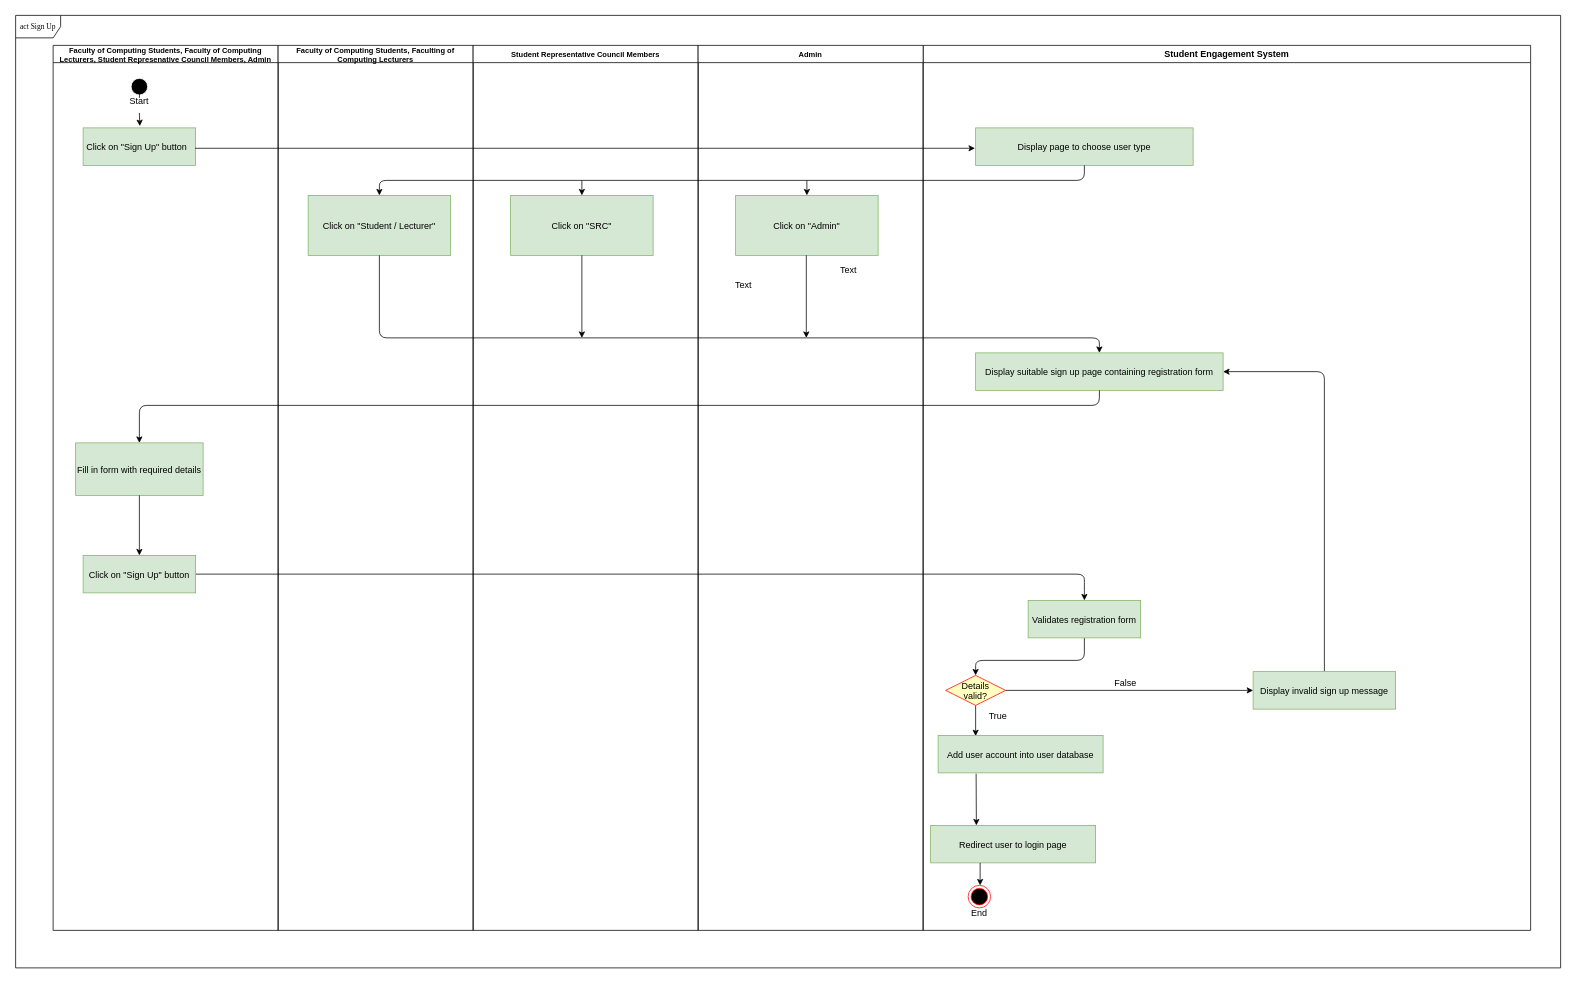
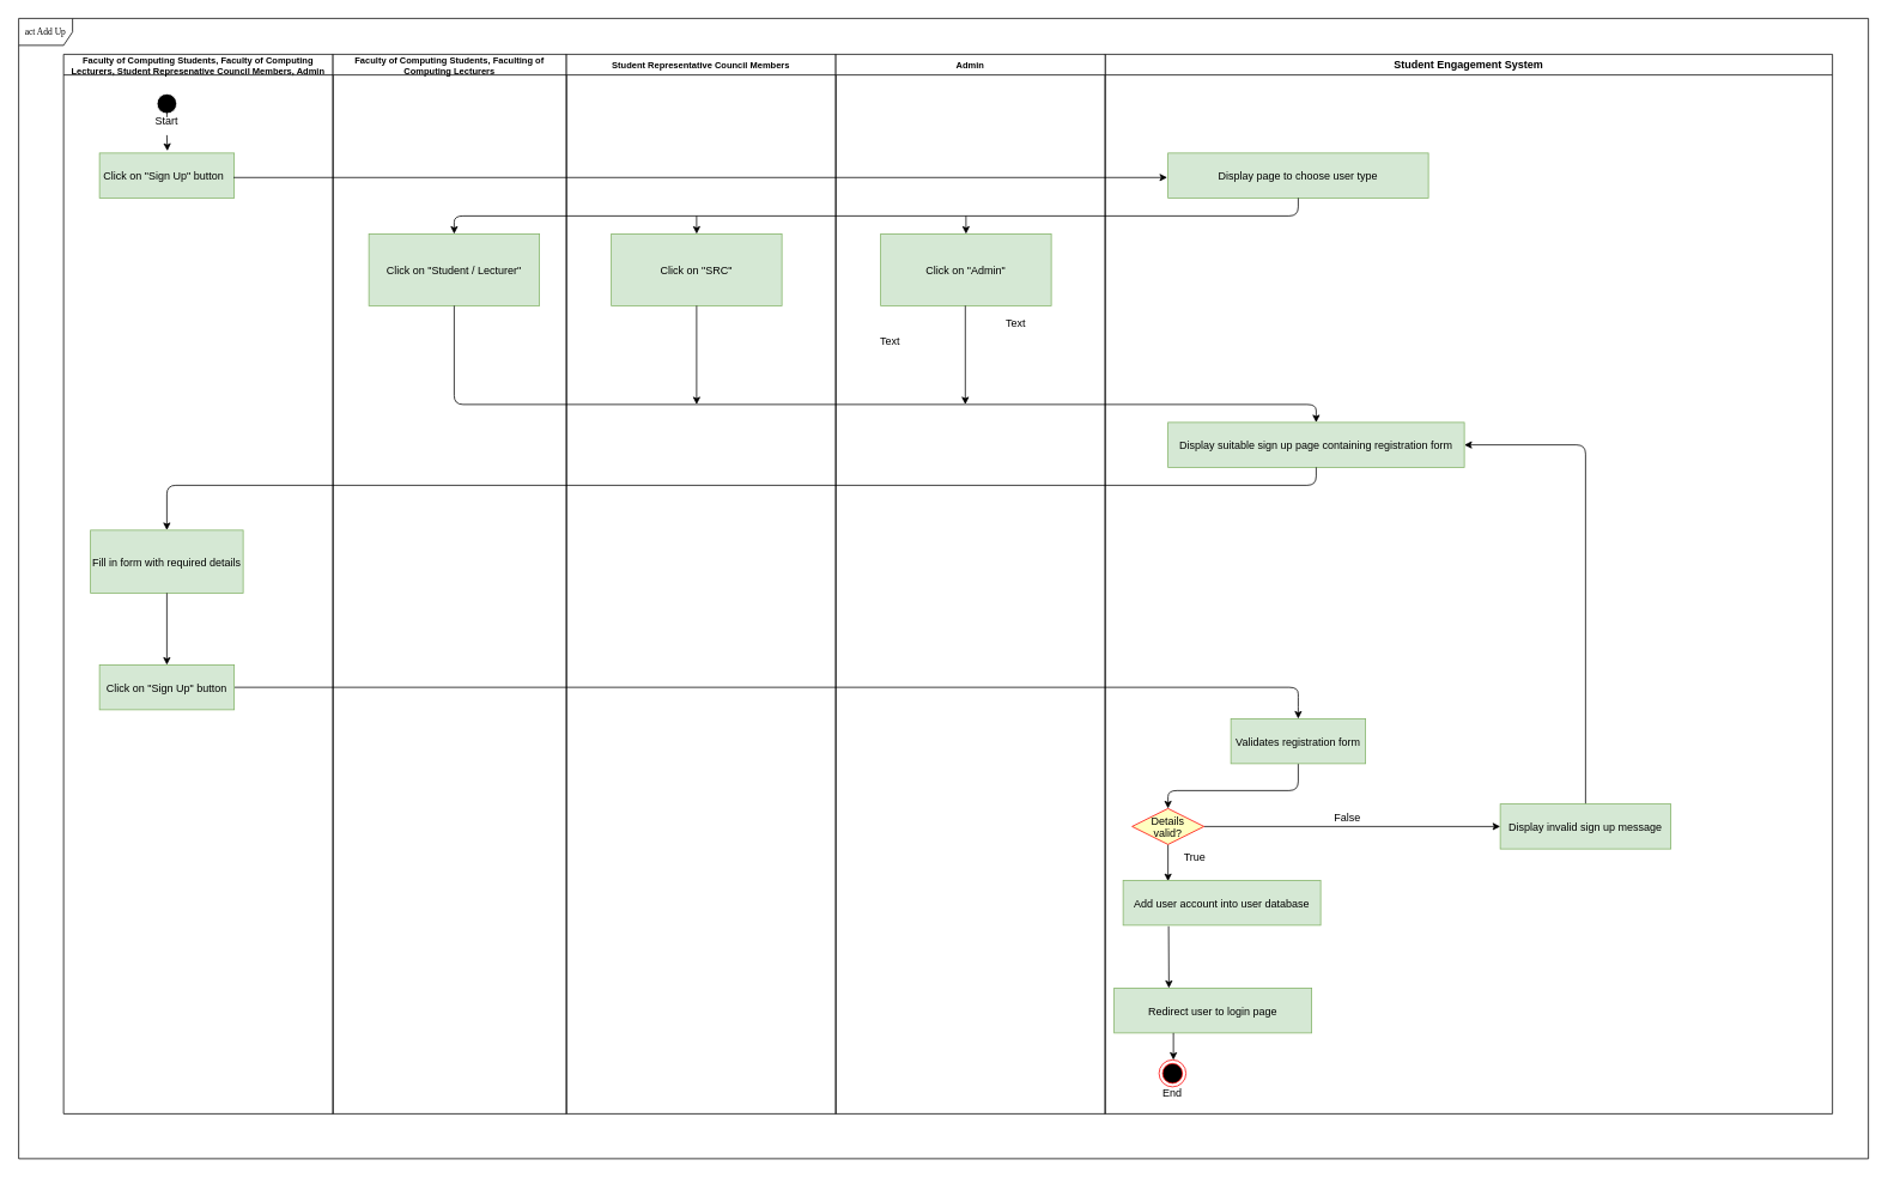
  <mxCell id="0" />
  <mxCell id="1" parent="0" />
  <mxCell id="2" value="Faculty of Computing Students, Faculty of Computing Lecturers, Student Represenative Council Members, Admin" style="swimlane;whiteSpace=wrap;fontSize=10;" parent="1" vertex="1"><mxGeometry x="70" y="60" width="300" height="1180" as="geometry" /></mxCell>
  <mxCell id="3" style="edgeStyle=none;html=1;exitX=0.5;exitY=1;exitDx=0;exitDy=0;entryX=0.504;entryY=-0.048;entryDx=0;entryDy=0;entryPerimeter=0;startArrow=none;" parent="2" source="8" target="5" edge="1"><mxGeometry relative="1" as="geometry" /></mxCell>
  <mxCell id="4" value="" style="ellipse;shape=startState;fillColor=#000000;strokeColor=#FFFFFF;" parent="2" vertex="1"><mxGeometry x="100" y="40" width="30" height="30" as="geometry" /></mxCell>
  <mxCell id="5" value="Click on &quot;Sign Up&quot; button  " style="fillColor=#d5e8d4;strokeColor=#82b366;" parent="2" vertex="1"><mxGeometry x="40" y="110" width="150" height="50" as="geometry" /></mxCell>
  <mxCell id="6" value="Fill in form with required details" style="fillColor=#d5e8d4;strokeColor=#82b366;" parent="2" vertex="1"><mxGeometry x="30" y="530" width="170" height="70" as="geometry" /></mxCell>
  <mxCell id="7" value="" style="edgeStyle=none;html=1;exitX=0.5;exitY=1;exitDx=0;exitDy=0;entryX=0.504;entryY=-0.048;entryDx=0;entryDy=0;entryPerimeter=0;endArrow=none;" parent="2" source="4" target="8" edge="1"><mxGeometry relative="1" as="geometry"><mxPoint x="135" y="2440" as="sourcePoint" /><mxPoint x="135.6" y="2477.6" as="targetPoint" /></mxGeometry></mxCell>
  <mxCell id="8" value="Start" style="text;strokeColor=none;align=center;fillColor=none;html=1;verticalAlign=middle;whiteSpace=wrap;rounded=0;" parent="2" vertex="1"><mxGeometry x="85" y="60" width="60" height="30" as="geometry" /></mxCell>
  <mxCell id="9" value="Student Engagement System" style="swimlane;whiteSpace=wrap;startSize=23;" parent="1" vertex="1"><mxGeometry x="1230" y="60" width="810" height="1180" as="geometry" /></mxCell>
  <mxCell id="10" value="Display page to choose user type" style="fillColor=#d5e8d4;strokeColor=#82b366;" parent="9" vertex="1"><mxGeometry x="70" y="110" width="290" height="50" as="geometry" /></mxCell>
  <mxCell id="11" style="edgeStyle=none;html=1;exitX=0.5;exitY=1;exitDx=0;exitDy=0;entryX=0.5;entryY=0;entryDx=0;entryDy=0;" parent="9" source="12" target="18" edge="1"><mxGeometry relative="1" as="geometry"><Array as="points"><mxPoint x="215" y="820" /><mxPoint x="70" y="820" /></Array></mxGeometry></mxCell>
  <mxCell id="12" value="Validates registration form" style="fillColor=#d5e8d4;strokeColor=#82b366;" parent="9" vertex="1"><mxGeometry x="140" y="740" width="150" height="50" as="geometry" /></mxCell>
  <mxCell id="13" style="edgeStyle=none;html=1;exitX=0.5;exitY=0;exitDx=0;exitDy=0;entryX=1;entryY=0.5;entryDx=0;entryDy=0;" parent="9" source="14" target="15" edge="1"><mxGeometry relative="1" as="geometry"><Array as="points"><mxPoint x="535" y="435" /></Array></mxGeometry></mxCell>
  <mxCell id="14" value="Display invalid sign up message" style="fillColor=#d5e8d4;strokeColor=#82b366;" parent="9" vertex="1"><mxGeometry x="440" y="835" width="190" height="50" as="geometry" /></mxCell>
  <mxCell id="15" value="Display suitable sign up page containing registration form" style="fillColor=#d5e8d4;strokeColor=#82b366;" parent="9" vertex="1"><mxGeometry x="70" y="410" width="330" height="50" as="geometry" /></mxCell>
  <mxCell id="16" style="edgeStyle=none;html=1;exitX=0.5;exitY=1;exitDx=0;exitDy=0;" parent="9" source="18" edge="1"><mxGeometry relative="1" as="geometry"><mxPoint x="70" y="891" as="sourcePoint" /><mxPoint x="70" y="921" as="targetPoint" /></mxGeometry></mxCell>
  <mxCell id="17" style="edgeStyle=none;html=1;exitX=1;exitY=0.5;exitDx=0;exitDy=0;entryX=0;entryY=0.5;entryDx=0;entryDy=0;" parent="9" source="18" target="14" edge="1"><mxGeometry relative="1" as="geometry" /></mxCell>
  <mxCell id="18" value="Details &#10;valid?" style="rhombus;fillColor=#ffffc0;strokeColor=#ff0000;" parent="9" vertex="1"><mxGeometry x="30" y="840" width="80" height="40" as="geometry" /></mxCell>
  <mxCell id="19" value="Add user account into user database" style="fillColor=#d5e8d4;strokeColor=#82b366;" parent="9" vertex="1"><mxGeometry x="20" y="920" width="220" height="50" as="geometry" /></mxCell>
  <mxCell id="20" value="False" style="text;strokeColor=none;align=center;fillColor=none;html=1;verticalAlign=middle;whiteSpace=wrap;rounded=0;" parent="9" vertex="1"><mxGeometry x="240" y="835" width="60" height="30" as="geometry" /></mxCell>
  <mxCell id="21" value="True" style="text;strokeColor=none;align=center;fillColor=none;html=1;verticalAlign=middle;whiteSpace=wrap;rounded=0;" parent="9" vertex="1"><mxGeometry x="70" y="880" width="60" height="30" as="geometry" /></mxCell>
  <mxCell id="22" style="edgeStyle=none;html=1;exitX=0.995;exitY=0.544;exitDx=0;exitDy=0;entryX=-0.003;entryY=0.544;entryDx=0;entryDy=0;entryPerimeter=0;exitPerimeter=0;" parent="1" source="5" target="10" edge="1"><mxGeometry relative="1" as="geometry"><mxPoint x="175" y="140" as="sourcePoint" /><mxPoint x="175.6" y="179.2" as="targetPoint" /></mxGeometry></mxCell>
  <mxCell id="23" value="Faculty of Computing Students, Faculting of Computing Lecturers" style="swimlane;whiteSpace=wrap;fontSize=10;startSize=23;" parent="1" vertex="1"><mxGeometry x="370" y="60" width="260" height="1180" as="geometry" /></mxCell>
  <mxCell id="24" value="Click on &quot;Student / Lecturer&quot;" style="fillColor=#d5e8d4;strokeColor=#82b366;" parent="23" vertex="1"><mxGeometry x="40" y="200" width="190" height="80" as="geometry" /></mxCell>
  <mxCell id="25" value="Text" style="text;html=1;align=center;verticalAlign=middle;resizable=0;points=[];autosize=1;strokeColor=none;fillColor=none;" parent="1" vertex="1"><mxGeometry x="1105" y="345" width="50" height="30" as="geometry" /></mxCell>
  <mxCell id="26" value="Text" style="text;html=1;align=center;verticalAlign=middle;resizable=0;points=[];autosize=1;strokeColor=none;fillColor=none;" parent="1" vertex="1"><mxGeometry x="965" y="365" width="50" height="30" as="geometry" /></mxCell>
  <mxCell id="27" value="Student Representative Council Members" style="swimlane;whiteSpace=wrap;fontSize=10;startSize=23;" parent="1" vertex="1"><mxGeometry x="630" y="60" width="300" height="1180" as="geometry" /></mxCell>
  <mxCell id="28" value="Click on &quot;SRC&quot;" style="fillColor=#d5e8d4;strokeColor=#82b366;" parent="27" vertex="1"><mxGeometry x="50" y="200" width="190" height="80" as="geometry" /></mxCell>
  <mxCell id="29" value="Admin" style="swimlane;whiteSpace=wrap;fontSize=10;startSize=23;" parent="1" vertex="1"><mxGeometry x="930" y="60" width="300" height="1180" as="geometry" /></mxCell>
  <mxCell id="30" value="Click on &quot;Admin&quot;" style="fillColor=#d5e8d4;strokeColor=#82b366;" parent="29" vertex="1"><mxGeometry x="50" y="200" width="190" height="80" as="geometry" /></mxCell>
  <mxCell id="31" value="" style="endArrow=classic;html=1;exitX=0.5;exitY=1;exitDx=0;exitDy=0;" parent="29" edge="1"><mxGeometry width="50" height="50" relative="1" as="geometry"><mxPoint x="144.23" y="280" as="sourcePoint" /><mxPoint x="144.23" y="390" as="targetPoint" /></mxGeometry></mxCell>
  <mxCell id="32" style="edgeStyle=none;html=1;exitX=0.5;exitY=1;exitDx=0;exitDy=0;entryX=0.5;entryY=0;entryDx=0;entryDy=0;" parent="1" source="10" target="24" edge="1"><mxGeometry relative="1" as="geometry"><Array as="points"><mxPoint x="1445" y="240" /><mxPoint x="505" y="240" /></Array></mxGeometry></mxCell>
  <mxCell id="33" value="" style="endArrow=classic;html=1;entryX=0.5;entryY=0;entryDx=0;entryDy=0;" parent="1" target="28" edge="1"><mxGeometry width="50" height="50" relative="1" as="geometry"><mxPoint x="775" y="240" as="sourcePoint" /><mxPoint x="880" y="210" as="targetPoint" /></mxGeometry></mxCell>
  <mxCell id="34" value="" style="endArrow=classic;html=1;entryX=0.5;entryY=0;entryDx=0;entryDy=0;" parent="1" target="30" edge="1"><mxGeometry width="50" height="50" relative="1" as="geometry"><mxPoint x="1075" y="240" as="sourcePoint" /><mxPoint x="785" y="270" as="targetPoint" /></mxGeometry></mxCell>
  <mxCell id="35" value="Redirect user to login page" style="fillColor=#d5e8d4;strokeColor=#82b366;" parent="1" vertex="1"><mxGeometry x="1240" y="1100" width="220" height="50" as="geometry" /></mxCell>
  <mxCell id="36" value="" style="ellipse;html=1;shape=endState;fillColor=#000000;strokeColor=#ff0000;" parent="1" vertex="1"><mxGeometry x="1290" y="1180" width="30" height="30" as="geometry" /></mxCell>
  <mxCell id="37" value="End" style="text;strokeColor=none;align=center;fillColor=none;html=1;verticalAlign=middle;whiteSpace=wrap;rounded=0;" parent="1" vertex="1"><mxGeometry x="1275" y="1210" width="60" height="14" as="geometry" /></mxCell>
  <mxCell id="38" style="edgeStyle=none;html=1;exitX=0.5;exitY=1;exitDx=0;exitDy=0;entryX=0.5;entryY=0;entryDx=0;entryDy=0;" parent="1" source="24" target="15" edge="1"><mxGeometry relative="1" as="geometry"><Array as="points"><mxPoint x="505" y="450" /><mxPoint x="1465" y="450" /></Array></mxGeometry></mxCell>
  <mxCell id="39" value="" style="endArrow=classic;html=1;exitX=0.5;exitY=1;exitDx=0;exitDy=0;" parent="1" source="28" edge="1"><mxGeometry width="50" height="50" relative="1" as="geometry"><mxPoint x="1085" y="250" as="sourcePoint" /><mxPoint x="775" y="450" as="targetPoint" /></mxGeometry></mxCell>
  <mxCell id="40" style="edgeStyle=none;html=1;exitX=1;exitY=0.5;exitDx=0;exitDy=0;entryX=0.5;entryY=0;entryDx=0;entryDy=0;" parent="1" source="41" target="12" edge="1"><mxGeometry relative="1" as="geometry"><Array as="points"><mxPoint x="1445" y="765" /><mxPoint x="1445" y="780" /></Array></mxGeometry></mxCell>
  <mxCell id="41" value="Click on &quot;Sign Up&quot; button" style="fillColor=#d5e8d4;strokeColor=#82b366;" parent="1" vertex="1"><mxGeometry x="110" y="740" width="150" height="50" as="geometry" /></mxCell>
  <mxCell id="42" style="edgeStyle=none;html=1;exitX=0.5;exitY=1;exitDx=0;exitDy=0;entryX=0.5;entryY=0;entryDx=0;entryDy=0;" parent="1" source="15" target="6" edge="1"><mxGeometry relative="1" as="geometry"><Array as="points"><mxPoint x="1465" y="540" /><mxPoint x="185" y="540" /></Array></mxGeometry></mxCell>
  <mxCell id="43" style="edgeStyle=none;html=1;exitX=0.5;exitY=1;exitDx=0;exitDy=0;entryX=0.5;entryY=0;entryDx=0;entryDy=0;" parent="1" source="6" target="41" edge="1"><mxGeometry relative="1" as="geometry" /></mxCell>
  <mxCell id="44" style="edgeStyle=none;html=1;exitX=0.203;exitY=1.023;exitDx=0;exitDy=0;entryX=0.25;entryY=0;entryDx=0;entryDy=0;exitPerimeter=0;" parent="1" edge="1"><mxGeometry relative="1" as="geometry"><mxPoint x="1300.66" y="1031.15" as="sourcePoint" /><mxPoint x="1301" y="1100" as="targetPoint" /></mxGeometry></mxCell>
  <mxCell id="45" style="edgeStyle=none;html=1;entryX=0.5;entryY=0;entryDx=0;entryDy=0;" parent="1" edge="1"><mxGeometry relative="1" as="geometry"><mxPoint x="1306" y="1150" as="sourcePoint" /><mxPoint x="1306" y="1180" as="targetPoint" /></mxGeometry></mxCell>
- <mxCell id="46" value="act Sign Up" style="shape=umlFrame;whiteSpace=wrap;html=1;rounded=0;shadow=0;comic=0;labelBackgroundColor=none;strokeWidth=1;fontFamily=Verdana;fontSize=10;align=center;" vertex="1" parent="1"><mxGeometry x="20" y="20" width="2060" height="1270" as="geometry" /></mxCell>
+ <mxCell id="46" value="act Add Up" style="shape=umlFrame;whiteSpace=wrap;html=1;rounded=0;shadow=0;comic=0;labelBackgroundColor=none;strokeWidth=1;fontFamily=Verdana;fontSize=10;align=center;" vertex="1" parent="1"><mxGeometry x="20" y="20" width="2060" height="1270" as="geometry" /></mxCell>
